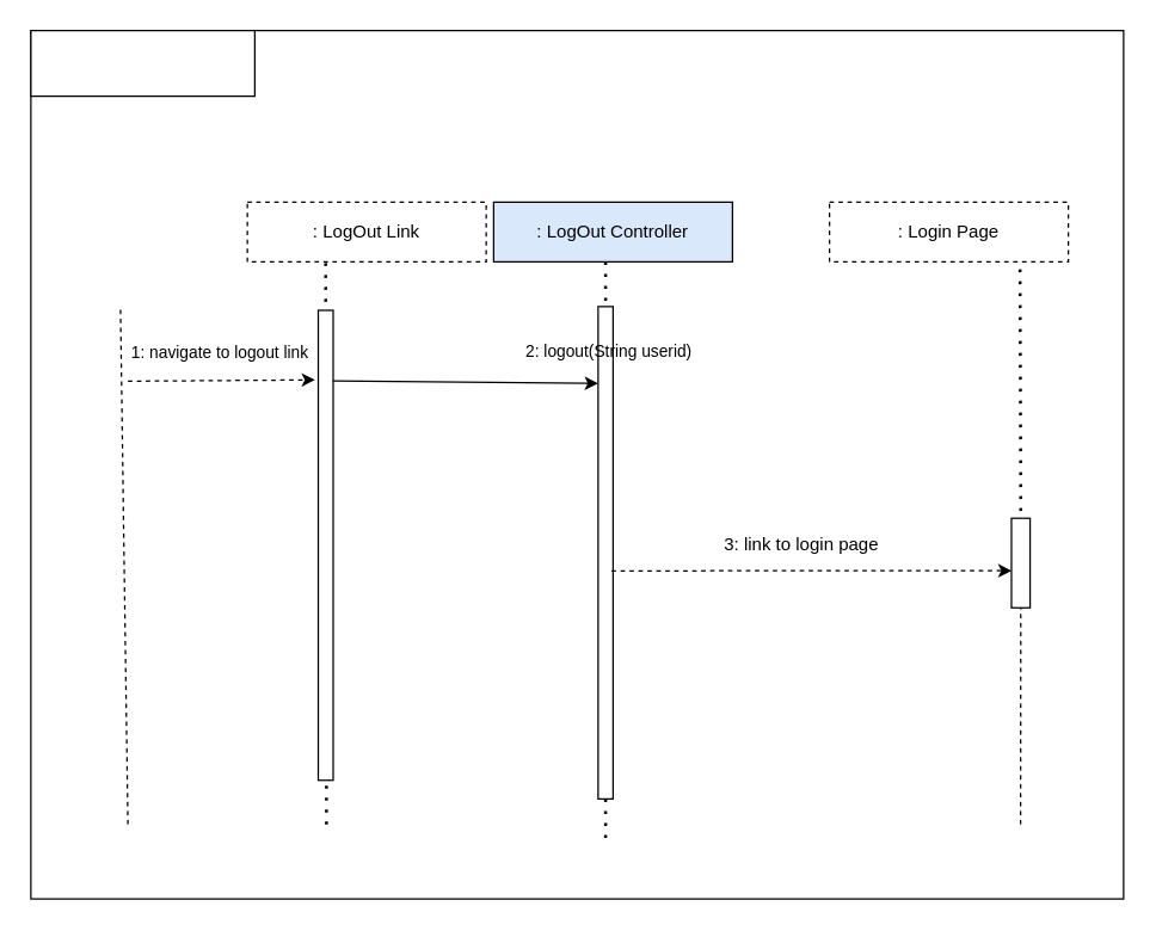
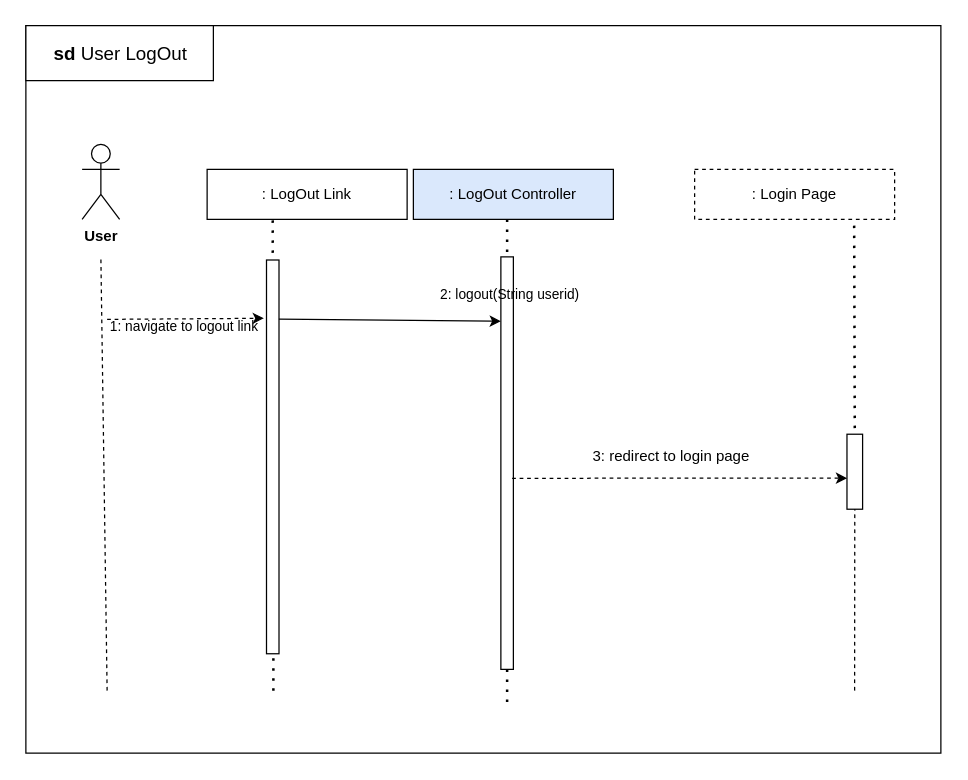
  <mxCell id="0" />
  <mxCell id="1" parent="0" />
  <mxCell id="2" value="" style="group" vertex="1" connectable="0" parent="1"><mxGeometry x="20" y="20" width="732" height="582" as="geometry" /></mxCell>
  <mxCell id="3" value="" style="rounded=0;whiteSpace=wrap;html=1;" parent="2" vertex="1"><mxGeometry width="732" height="582" as="geometry" /></mxCell>
  <mxCell id="4" value="" style="endArrow=none;dashed=1;html=1;rounded=0;" parent="2" edge="1"><mxGeometry width="50" height="50" relative="1" as="geometry"><mxPoint x="65" y="532" as="sourcePoint" /><mxPoint x="60" y="185" as="targetPoint" /></mxGeometry></mxCell>
- <mxCell id="6" value=": LogOut Link" style="rounded=0;whiteSpace=wrap;html=1;dashed=1;" parent="2" vertex="1"><mxGeometry x="145" y="115" width="160" height="40" as="geometry" /></mxCell>
+ <mxCell id="5" value="&lt;b&gt;User&lt;/b&gt;" style="shape=umlActor;verticalLabelPosition=bottom;verticalAlign=top;html=1;outlineConnect=0;" parent="2" vertex="1"><mxGeometry x="45" y="95" width="30" height="60" as="geometry" /></mxCell>
+ <mxCell id="6" value=": LogOut Link" style="rounded=0;whiteSpace=wrap;html=1;" parent="2" vertex="1"><mxGeometry x="145" y="115" width="160" height="40" as="geometry" /></mxCell>
  <mxCell id="7" value=": LogOut Controller" style="rounded=0;whiteSpace=wrap;html=1;fillColor=#dae8fc;" parent="2" vertex="1"><mxGeometry x="310" y="115" width="160" height="40" as="geometry" /></mxCell>
  <mxCell id="8" value=": Login Page" style="rounded=0;whiteSpace=wrap;html=1;dashed=1;" parent="2" vertex="1"><mxGeometry x="535" y="115" width="160" height="40" as="geometry" /></mxCell>
  <mxCell id="9" value="" style="rounded=0;whiteSpace=wrap;html=1;rotation=90;" parent="2" vertex="1"><mxGeometry x="40" y="340" width="315" height="10" as="geometry" /></mxCell>
  <mxCell id="10" value="" style="rounded=0;whiteSpace=wrap;html=1;rotation=90;" parent="2" vertex="1"><mxGeometry x="220" y="345" width="330" height="10" as="geometry" /></mxCell>
  <mxCell id="11" value="" style="rounded=0;whiteSpace=wrap;html=1;rotation=90;" parent="2" vertex="1"><mxGeometry x="633.13" y="350.63" width="60" height="12.5" as="geometry" /></mxCell>
  <mxCell id="12" value="" style="endArrow=classic;html=1;rounded=0;dashed=1;entryX=0.148;entryY=1.21;entryDx=0;entryDy=0;entryPerimeter=0;" parent="2" edge="1" target="9"><mxGeometry width="50" height="50" relative="1" as="geometry"><mxPoint x="65" y="235" as="sourcePoint" /><mxPoint x="185" y="235" as="targetPoint" /></mxGeometry></mxCell>
  <mxCell id="13" value="" style="endArrow=classic;html=1;rounded=0;exitX=0.15;exitY=0.01;exitDx=0;exitDy=0;exitPerimeter=0;entryX=0.156;entryY=1;entryDx=0;entryDy=0;entryPerimeter=0;" parent="2" source="9" edge="1" target="10"><mxGeometry width="50" height="50" relative="1" as="geometry"><mxPoint x="206.5" y="236" as="sourcePoint" /><mxPoint x="375" y="235" as="targetPoint" /></mxGeometry></mxCell>
  <mxCell id="14" value="" style="endArrow=none;dashed=1;html=1;dashPattern=1 3;strokeWidth=2;rounded=0;exitX=0.328;exitY=1.02;exitDx=0;exitDy=0;exitPerimeter=0;entryX=0;entryY=0.5;entryDx=0;entryDy=0;" parent="2" source="6" target="9" edge="1"><mxGeometry width="50" height="50" relative="1" as="geometry"><mxPoint x="225" y="205" as="sourcePoint" /><mxPoint x="225" y="225.711" as="targetPoint" /></mxGeometry></mxCell>
  <mxCell id="15" value="" style="endArrow=none;dashed=1;html=1;dashPattern=1 3;strokeWidth=2;rounded=0;entryX=0;entryY=0.5;entryDx=0;entryDy=0;" parent="2" target="10" edge="1"><mxGeometry width="50" height="50" relative="1" as="geometry"><mxPoint x="385" y="155" as="sourcePoint" /><mxPoint x="208" y="198" as="targetPoint" /></mxGeometry></mxCell>
  <mxCell id="16" value="" style="endArrow=none;dashed=1;html=1;dashPattern=1 3;strokeWidth=2;rounded=0;entryX=0;entryY=0.5;entryDx=0;entryDy=0;" parent="2" target="11" edge="1"><mxGeometry width="50" height="50" relative="1" as="geometry"><mxPoint x="662.63" y="160" as="sourcePoint" /><mxPoint x="662.63" y="190" as="targetPoint" /></mxGeometry></mxCell>
  <mxCell id="17" value="2: logout(String userid)" style="text;html=1;align=center;verticalAlign=middle;resizable=0;points=[];autosize=1;strokeColor=none;fillColor=none;fontSize=11;" parent="2" vertex="1"><mxGeometry x="322" y="202" width="129" height="25" as="geometry" /></mxCell>
- <mxCell id="18" value="3: link to login page" style="text;html=1;align=center;verticalAlign=middle;resizable=0;points=[];autosize=1;strokeColor=none;fillColor=none;" parent="2" vertex="1"><mxGeometry x="444" y="332" width="143" height="26" as="geometry" /></mxCell>
+ <mxCell id="18" value="3: redirect to login page" style="text;html=1;align=center;verticalAlign=middle;resizable=0;points=[];autosize=1;strokeColor=none;fillColor=none;" parent="2" vertex="1"><mxGeometry x="444" y="332" width="143" height="26" as="geometry" /></mxCell>
  <mxCell id="19" value="" style="endArrow=none;dashed=1;html=1;rounded=0;entryX=1;entryY=0.5;entryDx=0;entryDy=0;" parent="2" target="11" edge="1"><mxGeometry width="50" height="50" relative="1" as="geometry"><mxPoint x="663" y="532" as="sourcePoint" /><mxPoint x="665" y="445" as="targetPoint" /></mxGeometry></mxCell>
- <mxCell id="20" value="1: navigate to logout link&lt;span style=&quot;white-space: pre;&quot;&gt; &lt;/span&gt;" style="text;html=1;align=center;verticalAlign=middle;resizable=0;points=[];autosize=1;strokeColor=none;fillColor=none;fontSize=11;" parent="2" vertex="1"><mxGeometry x="58" y="203" width="140" height="25" as="geometry" /></mxCell>
+ <mxCell id="20" value="1: navigate to logout link&lt;span style=&quot;white-space: pre;&quot;&gt; &lt;/span&gt;" style="text;html=1;align=center;verticalAlign=middle;resizable=0;points=[];autosize=1;strokeColor=none;fillColor=none;fontSize=11;" parent="2" vertex="1"><mxGeometry x="58" y="228" width="140" height="25" as="geometry" /></mxCell>
  <mxCell id="21" value="" style="rounded=0;whiteSpace=wrap;html=1;" parent="2" vertex="1"><mxGeometry width="150" height="44" as="geometry" /></mxCell>
+ <mxCell id="22" value="&lt;b style=&quot;font-size: 15px;&quot;&gt;sd&lt;/b&gt; User LogOut" style="text;html=1;strokeColor=none;fillColor=none;align=center;verticalAlign=middle;whiteSpace=wrap;rounded=0;fontSize=15;" parent="2" vertex="1"><mxGeometry x="2" width="148" height="44" as="geometry" /></mxCell>
  <mxCell id="23" value="" style="endArrow=none;dashed=1;html=1;dashPattern=1 3;strokeWidth=2;rounded=0;entryX=0;entryY=0.5;entryDx=0;entryDy=0;" parent="2" edge="1"><mxGeometry width="50" height="50" relative="1" as="geometry"><mxPoint x="385" y="515" as="sourcePoint" /><mxPoint x="385" y="545" as="targetPoint" /></mxGeometry></mxCell>
  <mxCell id="24" value="" style="endArrow=none;dashed=1;html=1;dashPattern=1 3;strokeWidth=2;rounded=0;entryX=0;entryY=0.5;entryDx=0;entryDy=0;" parent="2" edge="1"><mxGeometry width="50" height="50" relative="1" as="geometry"><mxPoint x="198" y="506" as="sourcePoint" /><mxPoint x="198" y="536" as="targetPoint" /></mxGeometry></mxCell>
  <mxCell id="25" value="" style="endArrow=classic;html=1;rounded=0;dashed=1;" edge="1" parent="2"><mxGeometry width="50" height="50" relative="1" as="geometry"><mxPoint x="389" y="362.13" as="sourcePoint" /><mxPoint x="657" y="362" as="targetPoint" /></mxGeometry></mxCell>
